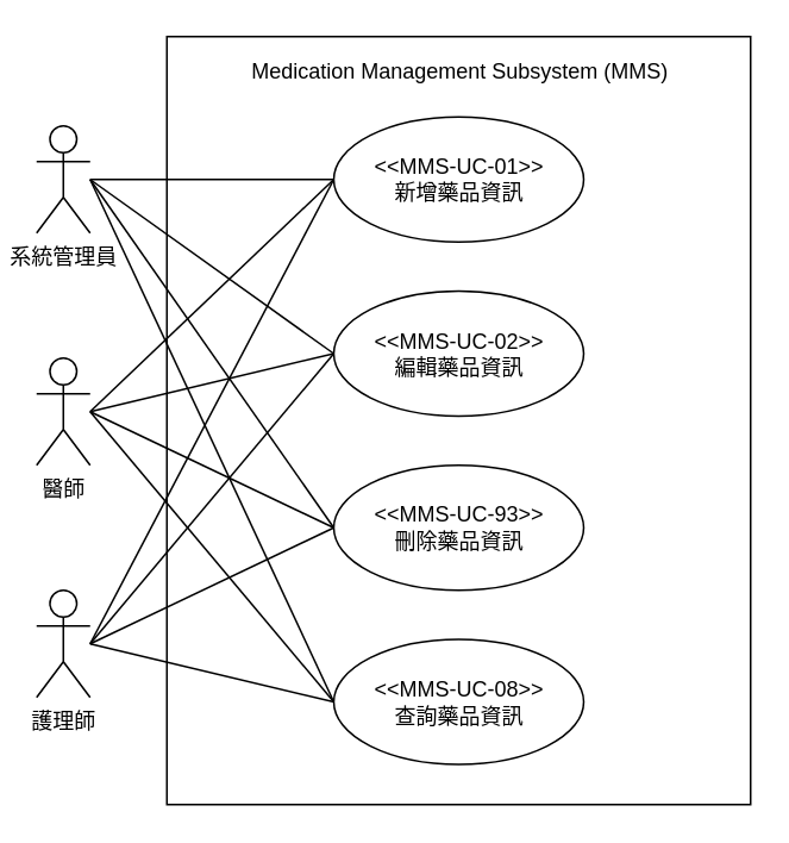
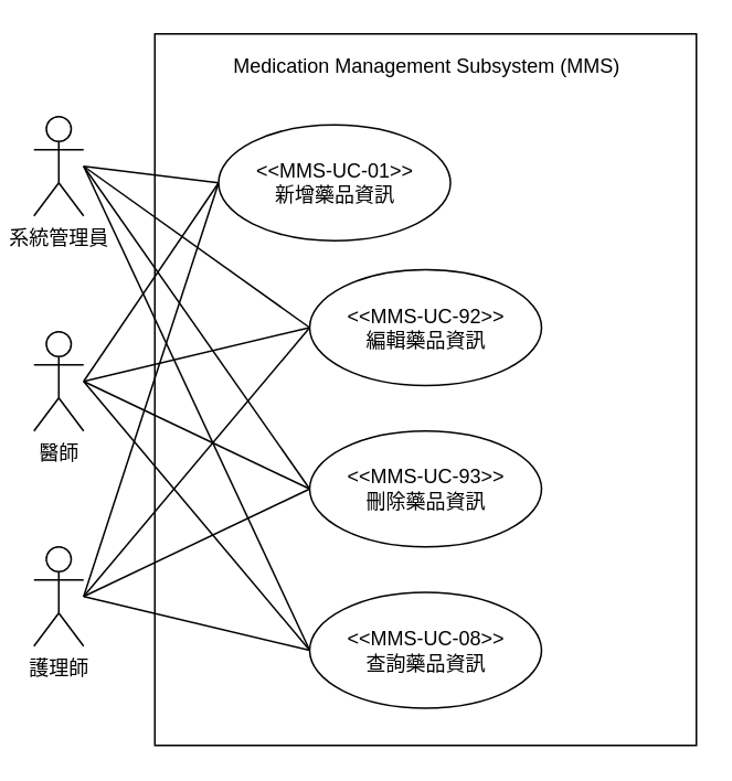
  <mxCell id="0" />
  <mxCell id="1" parent="0" />
  <mxCell id="2" value="" style="html=1;" parent="1" vertex="1"><mxGeometry x="93" y="20" width="327" height="430" as="geometry" /></mxCell>
  <mxCell id="3" value="系統管理員" style="shape=umlActor;verticalLabelPosition=bottom;labelBackgroundColor=#ffffff;verticalAlign=top;html=1;" parent="1" vertex="1"><mxGeometry x="20" y="70" width="30" height="60" as="geometry" /></mxCell>
  <mxCell id="4" value="醫師" style="shape=umlActor;verticalLabelPosition=bottom;labelBackgroundColor=#ffffff;verticalAlign=top;html=1;" parent="1" vertex="1"><mxGeometry x="20" y="200" width="30" height="60" as="geometry" /></mxCell>
  <mxCell id="5" value="護理師" style="shape=umlActor;verticalLabelPosition=bottom;labelBackgroundColor=#ffffff;verticalAlign=top;html=1;" parent="1" vertex="1"><mxGeometry x="20" y="330" width="30" height="60" as="geometry" /></mxCell>
  <mxCell id="6" style="rounded=0;orthogonalLoop=1;jettySize=auto;html=1;exitX=0;exitY=0.5;exitDx=0;exitDy=0;fontSize=12;endArrow=none;endFill=0;" parent="1" source="9" edge="1"><mxGeometry relative="1" as="geometry"><mxPoint x="50" y="100" as="targetPoint" /></mxGeometry></mxCell>
  <mxCell id="7" style="edgeStyle=none;rounded=0;orthogonalLoop=1;jettySize=auto;html=1;exitX=0;exitY=0.5;exitDx=0;exitDy=0;endArrow=none;endFill=0;fontSize=12;" parent="1" source="9" edge="1"><mxGeometry relative="1" as="geometry"><mxPoint x="50" y="230" as="targetPoint" /></mxGeometry></mxCell>
  <mxCell id="8" style="edgeStyle=none;rounded=0;orthogonalLoop=1;jettySize=auto;html=1;exitX=0;exitY=0.5;exitDx=0;exitDy=0;endArrow=none;endFill=0;fontSize=12;" parent="1" source="9" edge="1"><mxGeometry relative="1" as="geometry"><mxPoint x="50" y="360" as="targetPoint" /></mxGeometry></mxCell>
- <mxCell id="9" value="&lt;div&gt;&amp;lt;&amp;lt;MMS-UC-01&amp;gt;&amp;gt;&lt;/div&gt;&lt;div&gt;新增藥品資訊&lt;/div&gt;" style="ellipse;whiteSpace=wrap;html=1;" parent="1" vertex="1"><mxGeometry x="186.5" y="65" width="140" height="70" as="geometry" /></mxCell>
+ <mxCell id="9" value="&lt;div&gt;&amp;lt;&amp;lt;MMS-UC-01&amp;gt;&amp;gt;&lt;/div&gt;&lt;div&gt;新增藥品資訊&lt;/div&gt;" style="ellipse;whiteSpace=wrap;html=1;" parent="1" vertex="1"><mxGeometry x="131.5" y="75" width="140" height="70" as="geometry" /></mxCell>
  <mxCell id="10" value="&lt;p class=&quot;MsoNormal&quot; style=&quot;margin-left: 24pt ; text-indent: -24pt ; font-size: 12px&quot;&gt;&lt;span lang=&quot;EN-US&quot; style=&quot;font-size: 12px&quot;&gt;Medication Management Subsystem (MMS)&lt;/span&gt;&lt;/p&gt;" style="text;html=1;align=center;verticalAlign=middle;resizable=0;points=[];;autosize=1;fontSize=12;" parent="1" vertex="1"><mxGeometry x="131.5" y="20" width="250" height="40" as="geometry" /></mxCell>
  <mxCell id="11" style="rounded=0;orthogonalLoop=1;jettySize=auto;html=1;exitX=0;exitY=0.5;exitDx=0;exitDy=0;endArrow=none;endFill=0;fontSize=12;" parent="1" source="14" edge="1"><mxGeometry relative="1" as="geometry"><mxPoint x="50" y="100" as="targetPoint" /></mxGeometry></mxCell>
  <mxCell id="12" style="edgeStyle=none;rounded=0;orthogonalLoop=1;jettySize=auto;html=1;exitX=0;exitY=0.5;exitDx=0;exitDy=0;endArrow=none;endFill=0;fontSize=12;" parent="1" source="14" edge="1"><mxGeometry relative="1" as="geometry"><mxPoint x="50" y="230" as="targetPoint" /></mxGeometry></mxCell>
  <mxCell id="13" style="edgeStyle=none;rounded=0;orthogonalLoop=1;jettySize=auto;html=1;exitX=0;exitY=0.5;exitDx=0;exitDy=0;endArrow=none;endFill=0;fontSize=12;" parent="1" source="14" edge="1"><mxGeometry relative="1" as="geometry"><mxPoint x="50" y="360" as="targetPoint" /></mxGeometry></mxCell>
- <mxCell id="14" value="&lt;div&gt;&amp;lt;&amp;lt;MMS-UC-02&amp;gt;&amp;gt;&lt;span&gt;&lt;br&gt;編輯&lt;/span&gt;藥品&lt;span&gt;資訊&lt;/span&gt;&lt;/div&gt;" style="ellipse;whiteSpace=wrap;html=1;" parent="1" vertex="1"><mxGeometry x="186.5" y="162.5" width="140" height="70" as="geometry" /></mxCell>
+ <mxCell id="14" value="&lt;div&gt;&amp;lt;&amp;lt;MMS-UC-92&amp;gt;&amp;gt;&lt;span&gt;&lt;br&gt;編輯&lt;/span&gt;藥品&lt;span&gt;資訊&lt;/span&gt;&lt;/div&gt;" style="ellipse;whiteSpace=wrap;html=1;" parent="1" vertex="1"><mxGeometry x="186.5" y="162.5" width="140" height="70" as="geometry" /></mxCell>
  <mxCell id="15" style="edgeStyle=none;rounded=0;orthogonalLoop=1;jettySize=auto;html=1;exitX=0;exitY=0.5;exitDx=0;exitDy=0;endArrow=none;endFill=0;fontSize=12;" parent="1" source="18" edge="1"><mxGeometry relative="1" as="geometry"><mxPoint x="50" y="100" as="targetPoint" /></mxGeometry></mxCell>
  <mxCell id="16" style="edgeStyle=none;rounded=0;orthogonalLoop=1;jettySize=auto;html=1;exitX=0;exitY=0.5;exitDx=0;exitDy=0;endArrow=none;endFill=0;fontSize=12;" parent="1" source="18" edge="1"><mxGeometry relative="1" as="geometry"><mxPoint x="50" y="230" as="targetPoint" /></mxGeometry></mxCell>
  <mxCell id="17" style="edgeStyle=none;rounded=0;orthogonalLoop=1;jettySize=auto;html=1;exitX=0;exitY=0.5;exitDx=0;exitDy=0;endArrow=none;endFill=0;fontSize=12;" parent="1" source="18" edge="1"><mxGeometry relative="1" as="geometry"><mxPoint x="50" y="360" as="targetPoint" /></mxGeometry></mxCell>
  <mxCell id="18" value="&lt;div&gt;&amp;lt;&amp;lt;MMS-UC-93&amp;gt;&amp;gt;&lt;span&gt;&lt;br&gt;刪除&lt;/span&gt;藥品&lt;span&gt;資訊&lt;/span&gt;&lt;br&gt;&lt;/div&gt;" style="ellipse;whiteSpace=wrap;html=1;" parent="1" vertex="1"><mxGeometry x="186.5" y="260" width="140" height="70" as="geometry" /></mxCell>
  <mxCell id="19" style="edgeStyle=none;rounded=0;orthogonalLoop=1;jettySize=auto;html=1;exitX=0;exitY=0.5;exitDx=0;exitDy=0;endArrow=none;endFill=0;fontSize=12;" parent="1" source="22" edge="1"><mxGeometry relative="1" as="geometry"><mxPoint x="50" y="100" as="targetPoint" /></mxGeometry></mxCell>
  <mxCell id="20" style="edgeStyle=none;rounded=0;orthogonalLoop=1;jettySize=auto;html=1;exitX=0;exitY=0.5;exitDx=0;exitDy=0;endArrow=none;endFill=0;fontSize=12;" parent="1" source="22" edge="1"><mxGeometry relative="1" as="geometry"><mxPoint x="50" y="230" as="targetPoint" /></mxGeometry></mxCell>
  <mxCell id="21" style="edgeStyle=none;rounded=0;orthogonalLoop=1;jettySize=auto;html=1;exitX=0;exitY=0.5;exitDx=0;exitDy=0;endArrow=none;endFill=0;fontSize=12;" parent="1" source="22" edge="1"><mxGeometry relative="1" as="geometry"><mxPoint x="50" y="360" as="targetPoint" /></mxGeometry></mxCell>
  <mxCell id="22" value="&lt;div&gt;&amp;lt;&amp;lt;MMS-UC-08&amp;gt;&amp;gt;&lt;span&gt;&lt;br&gt;查詢&lt;/span&gt;藥品&lt;span&gt;資訊&lt;/span&gt;&lt;br&gt;&lt;/div&gt;" style="ellipse;whiteSpace=wrap;html=1;" parent="1" vertex="1"><mxGeometry x="186.5" y="357.5" width="140" height="70" as="geometry" /></mxCell>
